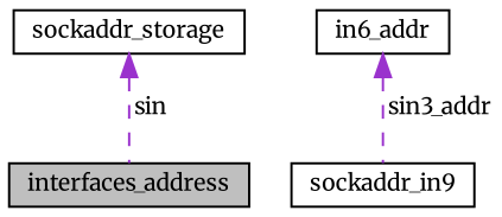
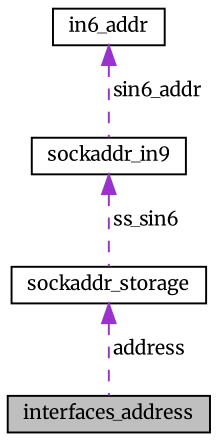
  digraph {
    fontname=Merriweather
    node [color=black fillcolor=white fontname=Merriweather fontsize=10 shape=record style=filled]
    edge [color=darkorchid3 dir=back fontname=Merriweather fontsize=10 labelfontname=Helvetica labelfontsize=10 style=dashed]
    n1 [fillcolor=grey75 fontcolor=black height=0.2 label=interfaces_address width=0.4]
    n2 [height=0.2 label=sockaddr_storage width=0.4]
    n3 [height=0.2 label=sockaddr_in9 width=0.4]
    n4 [height=0.2 label=in6_addr width=0.4]
-   n2 -> n1 [label=" sin"]
-   n4 -> n3 [label=" sin3_addr"]
+   n2 -> n1 [label=" address"]
+   n3 -> n2 [label=" ss_sin6"]
+   n4 -> n3 [label=" sin6_addr"]
  }
